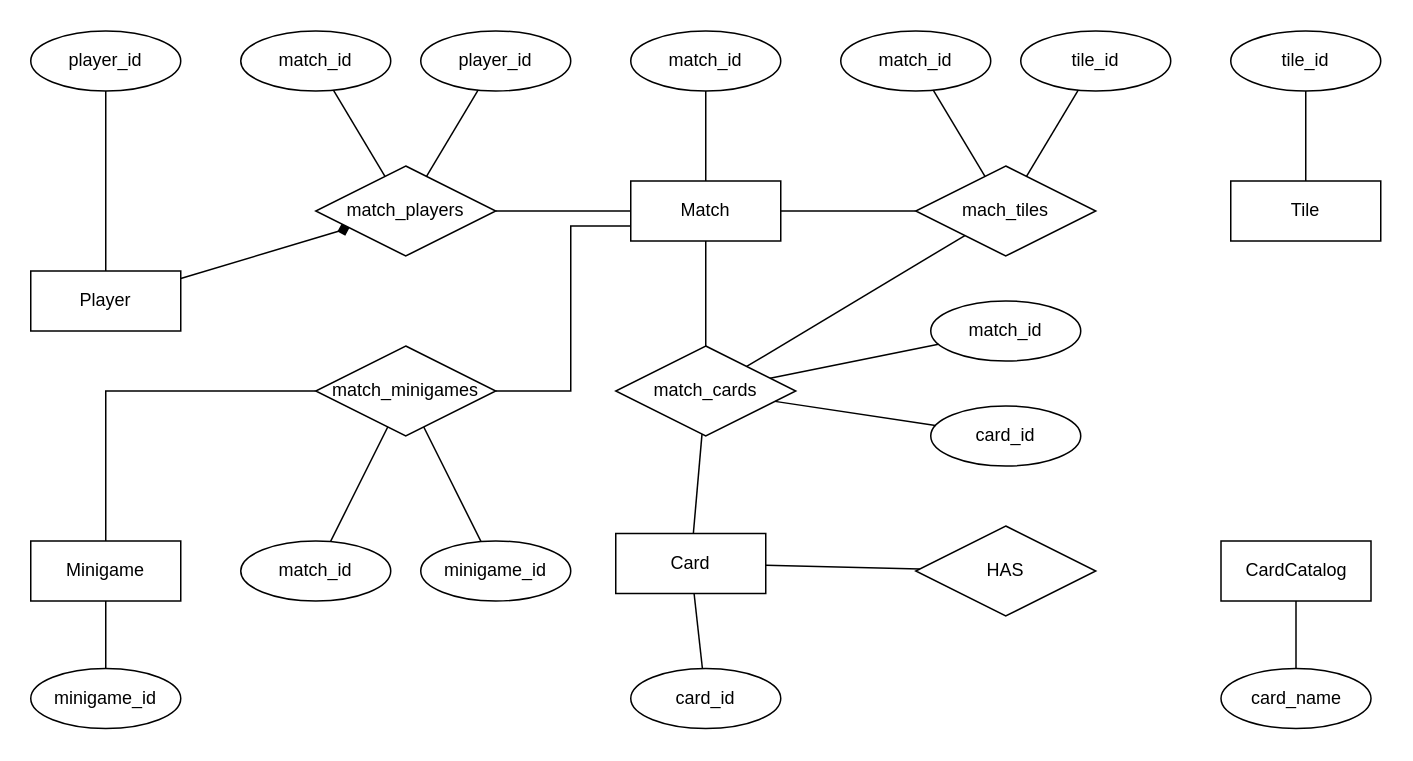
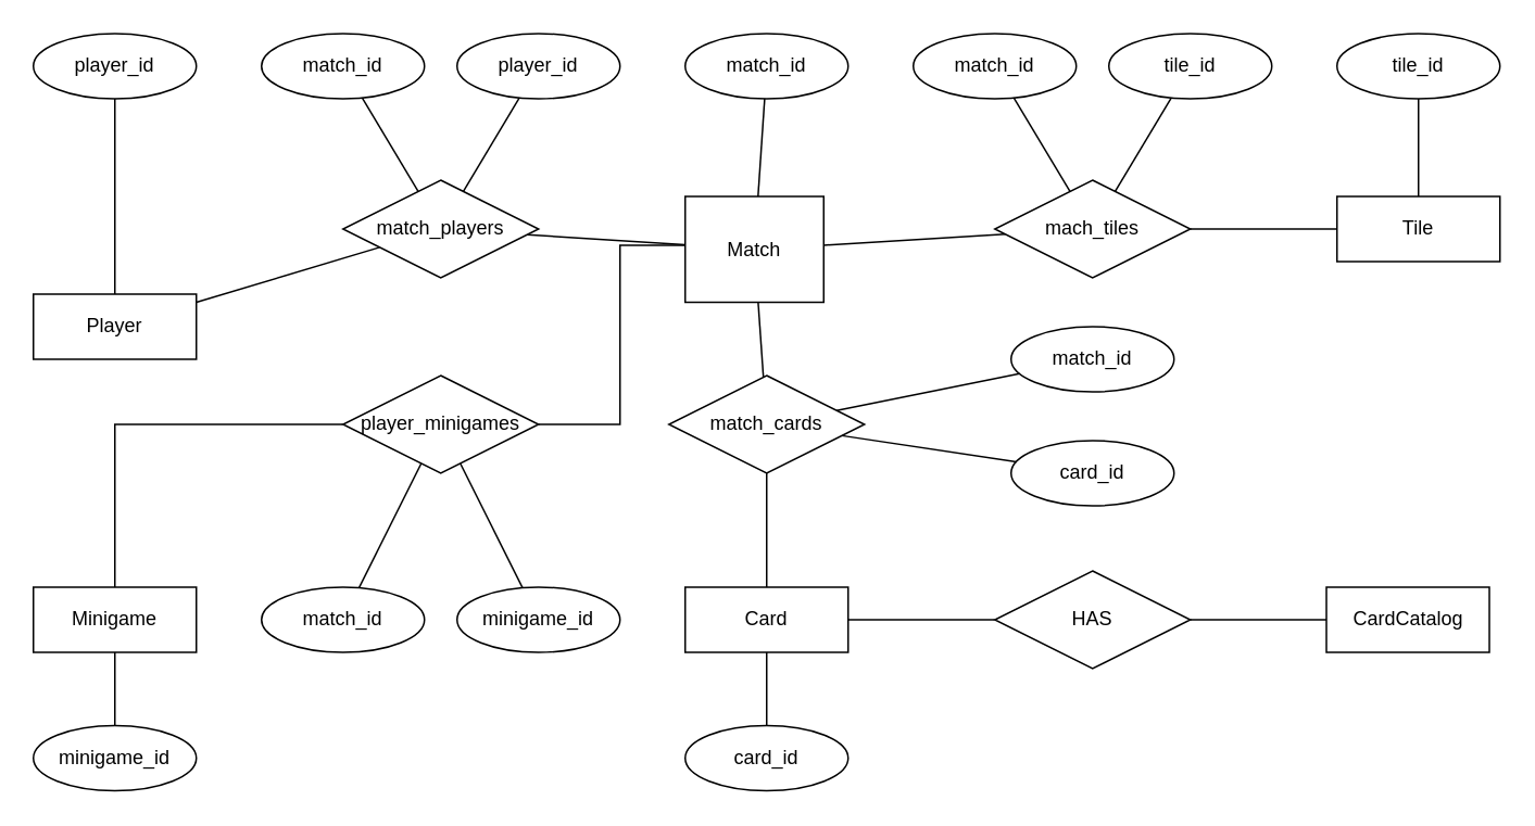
  <mxCell id="0" />
  <mxCell id="1" parent="0" />
  <mxCell id="2" value="Player" style="whiteSpace=wrap;html=1;align=center;" parent="1" vertex="1"><mxGeometry x="20" y="180" width="100" height="40" as="geometry" /></mxCell>
- <mxCell id="3" value="Match" style="whiteSpace=wrap;html=1;align=center;" parent="1" vertex="1"><mxGeometry x="420" y="120" width="100" height="40" as="geometry" /></mxCell>
- <mxCell id="4" value="" style="endArrow=diamond;html=1;rounded=0;" parent="1" source="2" target="10" edge="1"><mxGeometry relative="1" as="geometry"><mxPoint x="200" y="210" as="sourcePoint" /><mxPoint x="360" y="210" as="targetPoint" /></mxGeometry></mxCell>
+ <mxCell id="3" value="Match" style="whiteSpace=wrap;html=1;align=center;" parent="1" vertex="1"><mxGeometry x="420" y="120" width="85" height="65" as="geometry" /></mxCell>
+ <mxCell id="4" value="" style="endArrow=none;html=1;rounded=0;" parent="1" source="2" target="10" edge="1"><mxGeometry relative="1" as="geometry"><mxPoint x="200" y="210" as="sourcePoint" /><mxPoint x="360" y="210" as="targetPoint" /></mxGeometry></mxCell>
  <mxCell id="5" value="" style="endArrow=none;html=1;rounded=0;" parent="1" source="10" target="3" edge="1"><mxGeometry relative="1" as="geometry"><mxPoint x="160" y="150" as="sourcePoint" /><mxPoint x="240" y="150" as="targetPoint" /></mxGeometry></mxCell>
  <mxCell id="6" value="match_id" style="ellipse;whiteSpace=wrap;html=1;align=center;" parent="1" vertex="1"><mxGeometry x="160" y="20" width="100" height="40" as="geometry" /></mxCell>
  <mxCell id="7" value="player_id" style="ellipse;whiteSpace=wrap;html=1;align=center;" parent="1" vertex="1"><mxGeometry x="280" y="20" width="100" height="40" as="geometry" /></mxCell>
  <mxCell id="8" value="" style="endArrow=none;html=1;rounded=0;" parent="1" source="6" target="10" edge="1"><mxGeometry relative="1" as="geometry"><mxPoint x="160" y="150" as="sourcePoint" /><mxPoint x="240" y="150" as="targetPoint" /></mxGeometry></mxCell>
  <mxCell id="9" value="" style="endArrow=none;html=1;rounded=0;" parent="1" source="7" target="10" edge="1"><mxGeometry relative="1" as="geometry"><mxPoint x="231" y="49" as="sourcePoint" /><mxPoint x="278" y="130" as="targetPoint" /></mxGeometry></mxCell>
  <mxCell id="10" value="match_players" style="shape=rhombus;perimeter=rhombusPerimeter;whiteSpace=wrap;html=1;align=center;" parent="1" vertex="1"><mxGeometry x="210" y="110" width="120" height="60" as="geometry" /></mxCell>
  <mxCell id="11" value="player_id" style="ellipse;whiteSpace=wrap;html=1;align=center;" parent="1" vertex="1"><mxGeometry x="20" y="20" width="100" height="40" as="geometry" /></mxCell>
  <mxCell id="12" value="" style="endArrow=none;html=1;rounded=0;" parent="1" source="11" target="2" edge="1"><mxGeometry relative="1" as="geometry"><mxPoint x="230" y="50" as="sourcePoint" /><mxPoint x="268" y="126" as="targetPoint" /></mxGeometry></mxCell>
  <mxCell id="13" value="match_id" style="ellipse;whiteSpace=wrap;html=1;align=center;" parent="1" vertex="1"><mxGeometry x="420" y="20" width="100" height="40" as="geometry" /></mxCell>
  <mxCell id="14" value="" style="endArrow=none;html=1;rounded=0;" parent="1" source="3" target="13" edge="1"><mxGeometry relative="1" as="geometry"><mxPoint x="80" y="70" as="sourcePoint" /><mxPoint x="80" y="130" as="targetPoint" /></mxGeometry></mxCell>
  <mxCell id="15" value="Tile" style="whiteSpace=wrap;html=1;align=center;" parent="1" vertex="1"><mxGeometry x="820" y="120" width="100" height="40" as="geometry" /></mxCell>
  <mxCell id="16" value="mach_tiles" style="shape=rhombus;perimeter=rhombusPerimeter;whiteSpace=wrap;html=1;align=center;" parent="1" vertex="1"><mxGeometry x="610" y="110" width="120" height="60" as="geometry" /></mxCell>
  <mxCell id="17" value="" style="endArrow=none;html=1;rounded=0;" parent="1" source="3" target="16" edge="1"><mxGeometry relative="1" as="geometry"><mxPoint x="480" y="130" as="sourcePoint" /><mxPoint x="480" y="70" as="targetPoint" /></mxGeometry></mxCell>
- <mxCell id="18" value="" style="endArrow=none;html=1;rounded=0;" parent="1" source="16" target="34" edge="1"><mxGeometry relative="1" as="geometry"><mxPoint x="530" y="150" as="sourcePoint" /><mxPoint x="620" y="150" as="targetPoint" /></mxGeometry></mxCell>
+ <mxCell id="18" value="" style="endArrow=none;html=1;rounded=0;" parent="1" source="16" target="15" edge="1"><mxGeometry relative="1" as="geometry"><mxPoint x="530" y="150" as="sourcePoint" /><mxPoint x="620" y="150" as="targetPoint" /></mxGeometry></mxCell>
  <mxCell id="19" value="tile_id" style="ellipse;whiteSpace=wrap;html=1;align=center;" parent="1" vertex="1"><mxGeometry x="680" y="20" width="100" height="40" as="geometry" /></mxCell>
  <mxCell id="20" value="match_id" style="ellipse;whiteSpace=wrap;html=1;align=center;" parent="1" vertex="1"><mxGeometry x="560" y="20" width="100" height="40" as="geometry" /></mxCell>
  <mxCell id="21" value="" style="endArrow=none;html=1;rounded=0;" parent="1" source="16" target="20" edge="1"><mxGeometry relative="1" as="geometry"><mxPoint x="480" y="130" as="sourcePoint" /><mxPoint x="480" y="70" as="targetPoint" /></mxGeometry></mxCell>
  <mxCell id="22" value="" style="endArrow=none;html=1;rounded=0;" parent="1" source="16" target="19" edge="1"><mxGeometry relative="1" as="geometry"><mxPoint x="666" y="127" as="sourcePoint" /><mxPoint x="632" y="69" as="targetPoint" /></mxGeometry></mxCell>
  <mxCell id="23" value="tile_id" style="ellipse;whiteSpace=wrap;html=1;align=center;" parent="1" vertex="1"><mxGeometry x="820" y="20" width="100" height="40" as="geometry" /></mxCell>
  <mxCell id="24" value="" style="endArrow=none;html=1;rounded=0;" parent="1" source="15" target="23" edge="1"><mxGeometry relative="1" as="geometry"><mxPoint x="824" y="117" as="sourcePoint" /><mxPoint x="772" y="69" as="targetPoint" /></mxGeometry></mxCell>
  <mxCell id="25" value="CardCatalog" style="whiteSpace=wrap;html=1;align=center;" parent="1" vertex="1"><mxGeometry x="813.5" y="360" width="100" height="40" as="geometry" /></mxCell>
- <mxCell id="26" value="card_name" style="ellipse;whiteSpace=wrap;html=1;align=center;" parent="1" vertex="1"><mxGeometry x="813.5" y="445" width="100" height="40" as="geometry" /></mxCell>
- <mxCell id="27" value="" style="endArrow=none;html=1;rounded=0;" parent="1" source="25" target="26" edge="1"><mxGeometry relative="1" as="geometry"><mxPoint x="744" y="170" as="sourcePoint" /><mxPoint x="744" y="110" as="targetPoint" /></mxGeometry></mxCell>
- <mxCell id="28" value="Card" style="whiteSpace=wrap;html=1;align=center;" parent="1" vertex="1"><mxGeometry x="410" y="355" width="100" height="40" as="geometry" /></mxCell>
+ <mxCell id="28" value="Card" style="whiteSpace=wrap;html=1;align=center;" parent="1" vertex="1"><mxGeometry x="420" y="360" width="100" height="40" as="geometry" /></mxCell>
  <mxCell id="29" value="HAS" style="shape=rhombus;perimeter=rhombusPerimeter;whiteSpace=wrap;html=1;align=center;" parent="1" vertex="1"><mxGeometry x="610" y="350" width="120" height="60" as="geometry" /></mxCell>
+ <mxCell id="30" value="" style="endArrow=none;html=1;rounded=0;" parent="1" source="29" target="25" edge="1"><mxGeometry relative="1" as="geometry"><mxPoint x="610" y="460" as="sourcePoint" /><mxPoint x="770" y="460" as="targetPoint" /></mxGeometry></mxCell>
  <mxCell id="31" value="card_id" style="ellipse;whiteSpace=wrap;html=1;align=center;" parent="1" vertex="1"><mxGeometry x="420" y="445" width="100" height="40" as="geometry" /></mxCell>
  <mxCell id="32" value="" style="endArrow=none;html=1;rounded=0;" parent="1" source="28" target="31" edge="1"><mxGeometry relative="1" as="geometry"><mxPoint x="540" y="390" as="sourcePoint" /><mxPoint x="620" y="390" as="targetPoint" /></mxGeometry></mxCell>
  <mxCell id="33" value="" style="endArrow=none;html=1;rounded=0;" parent="1" source="28" target="29" edge="1"><mxGeometry relative="1" as="geometry"><mxPoint x="490" y="410" as="sourcePoint" /><mxPoint x="490" y="480" as="targetPoint" /></mxGeometry></mxCell>
  <mxCell id="34" value="match_cards" style="shape=rhombus;perimeter=rhombusPerimeter;whiteSpace=wrap;html=1;align=center;" parent="1" vertex="1"><mxGeometry x="410" y="230" width="120" height="60" as="geometry" /></mxCell>
  <mxCell id="35" value="" style="endArrow=none;html=1;rounded=0;" parent="1" source="3" target="34" edge="1"><mxGeometry relative="1" as="geometry"><mxPoint x="530" y="150" as="sourcePoint" /><mxPoint x="620" y="150" as="targetPoint" /></mxGeometry></mxCell>
  <mxCell id="36" value="" style="endArrow=none;html=1;rounded=0;" parent="1" source="34" target="28" edge="1"><mxGeometry relative="1" as="geometry"><mxPoint x="469.33" y="290" as="sourcePoint" /><mxPoint x="469.33" y="360" as="targetPoint" /></mxGeometry></mxCell>
  <mxCell id="37" value="Minigame" style="whiteSpace=wrap;html=1;align=center;" parent="1" vertex="1"><mxGeometry x="20" y="360" width="100" height="40" as="geometry" /></mxCell>
  <mxCell id="38" value="minigame_id" style="ellipse;whiteSpace=wrap;html=1;align=center;" parent="1" vertex="1"><mxGeometry x="20" y="445" width="100" height="40" as="geometry" /></mxCell>
  <mxCell id="39" value="" style="endArrow=none;html=1;rounded=0;" parent="1" source="37" target="38" edge="1"><mxGeometry relative="1" as="geometry"><mxPoint x="80" y="70" as="sourcePoint" /><mxPoint x="80" y="130" as="targetPoint" /></mxGeometry></mxCell>
- <mxCell id="40" value="match_minigames" style="shape=rhombus;perimeter=rhombusPerimeter;whiteSpace=wrap;html=1;align=center;" parent="1" vertex="1"><mxGeometry x="210" y="230" width="120" height="60" as="geometry" /></mxCell>
+ <mxCell id="40" value="player_minigames" style="shape=rhombus;perimeter=rhombusPerimeter;whiteSpace=wrap;html=1;align=center;" parent="1" vertex="1"><mxGeometry x="210" y="230" width="120" height="60" as="geometry" /></mxCell>
  <mxCell id="41" value="" style="endArrow=none;html=1;rounded=0;edgeStyle=orthogonalEdgeStyle;" parent="1" source="37" target="40" edge="1"><mxGeometry relative="1" as="geometry"><mxPoint x="160" y="240" as="sourcePoint" /><mxPoint x="320" y="240" as="targetPoint" /><Array as="points"><mxPoint x="70" y="260" /></Array></mxGeometry></mxCell>
  <mxCell id="42" value="" style="endArrow=none;html=1;rounded=0;edgeStyle=orthogonalEdgeStyle;" parent="1" source="40" target="3" edge="1"><mxGeometry relative="1" as="geometry"><mxPoint x="260" y="260" as="sourcePoint" /><mxPoint x="253" y="286" as="targetPoint" /><Array as="points"><mxPoint x="380" y="260" /><mxPoint x="380" y="150" /></Array></mxGeometry></mxCell>
  <mxCell id="43" value="match_id" style="ellipse;whiteSpace=wrap;html=1;align=center;" parent="1" vertex="1"><mxGeometry x="160" y="360" width="100" height="40" as="geometry" /></mxCell>
  <mxCell id="44" value="minigame_id" style="ellipse;whiteSpace=wrap;html=1;align=center;" parent="1" vertex="1"><mxGeometry x="280" y="360" width="100" height="40" as="geometry" /></mxCell>
  <mxCell id="45" value="" style="endArrow=none;html=1;rounded=0;" parent="1" source="43" target="40" edge="1"><mxGeometry relative="1" as="geometry"><mxPoint x="113" y="370" as="sourcePoint" /><mxPoint x="253" y="286" as="targetPoint" /></mxGeometry></mxCell>
  <mxCell id="46" value="" style="endArrow=none;html=1;rounded=0;" parent="1" source="44" target="40" edge="1"><mxGeometry relative="1" as="geometry"><mxPoint x="230" y="370" as="sourcePoint" /><mxPoint x="268" y="294" as="targetPoint" /></mxGeometry></mxCell>
  <mxCell id="47" value="card_id" style="ellipse;whiteSpace=wrap;html=1;align=center;" vertex="1" parent="1"><mxGeometry x="620" y="270" width="100" height="40" as="geometry" /></mxCell>
  <mxCell id="48" value="match_id" style="ellipse;whiteSpace=wrap;html=1;align=center;" vertex="1" parent="1"><mxGeometry x="620" y="200" width="100" height="40" as="geometry" /></mxCell>
  <mxCell id="49" value="" style="endArrow=none;html=1;rounded=0;" edge="1" parent="1" source="48" target="34"><mxGeometry relative="1" as="geometry"><mxPoint x="480" y="130" as="sourcePoint" /><mxPoint x="480" y="70" as="targetPoint" /></mxGeometry></mxCell>
  <mxCell id="50" value="" style="endArrow=none;html=1;rounded=0;" edge="1" parent="1" source="47" target="34"><mxGeometry relative="1" as="geometry"><mxPoint x="635" y="239" as="sourcePoint" /><mxPoint x="523" y="261" as="targetPoint" /></mxGeometry></mxCell>
